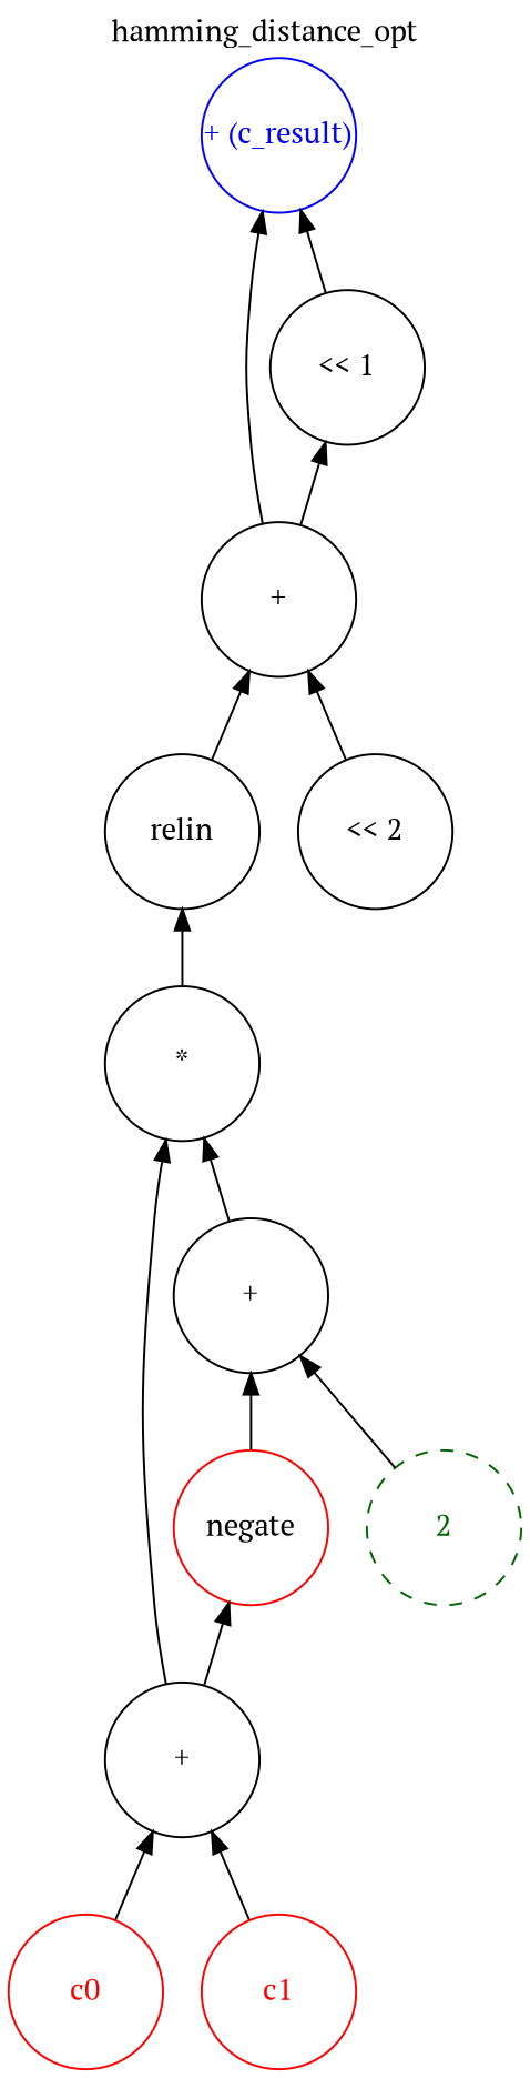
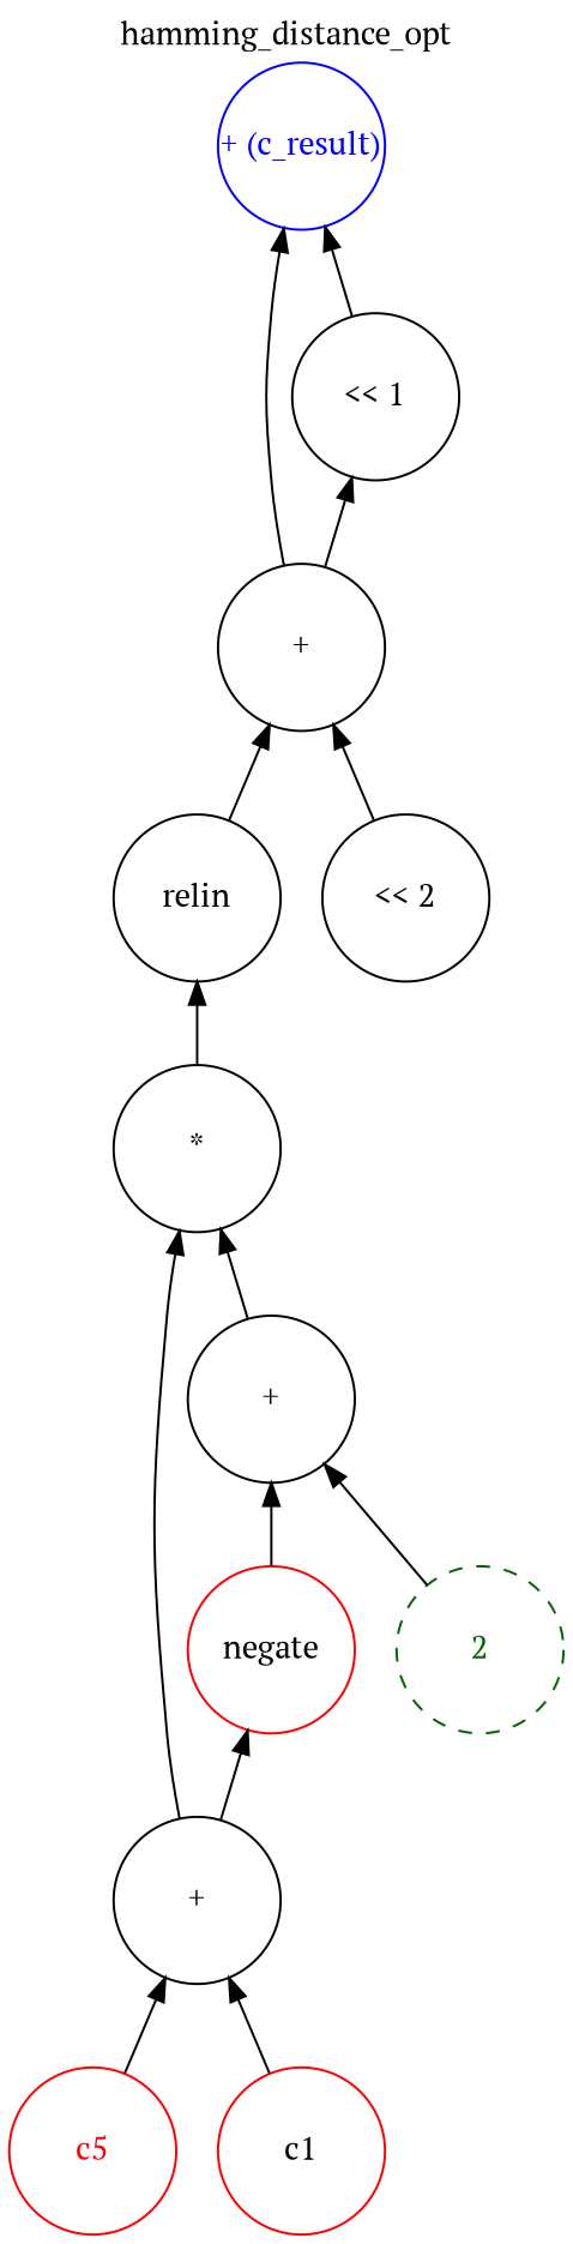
  digraph {
    fontname="PT Serif"
    label=hamming_distance_opt
    labelloc=t
    node [color=black fontcolor=black fontname="PT Serif" margin=0 shape=circle style=solid]
    edge [dir=back fontname="PT Serif"]
-   n1 [color=red fontcolor=red label=c0 width=1]
-   n2 [color=red fontcolor=red label=c1 width=1]
+   n1 [color=red fontcolor=red label=c5 width=1]
+   n2 [color=red label=c1 width=1]
    n3 [label="+" width=1]
    n4 [color=red label=negate width=1]
    n5 [color=darkgreen fontcolor=darkgreen label=2 style=dashed width=1]
    n6 [label="+" width=1]
    n7 [label="*" width=1]
    n8 [label=relin width=1]
    n9 [label="<< 2" width=1]
    n10 [label="+" width=1]
    n11 [label="<< 1" width=1]
    n12 [color=blue fontcolor=blue label="+ (c_result)" width=1]
    n3 -> n1
    n3 -> n2
    n4 -> n3
    n6 -> n4
    n6 -> n5
    n7 -> n3
    n7 -> n6
    n8 -> n7
    n10 -> n8
    n10 -> n9
    n11 -> n10
    n12 -> n10
    n12 -> n11
  }
